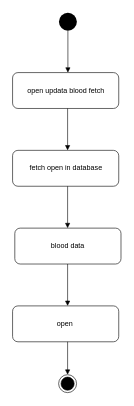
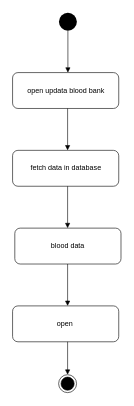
  <mxCell id="0" />
  <mxCell id="1" parent="0" />
  <mxCell id="2" value="" style="ellipse;fillColor=#000000;strokeColor=none;" vertex="1" parent="1"><mxGeometry x="98" y="20" width="30" height="30" as="geometry" /></mxCell>
  <mxCell id="3" value="" style="endArrow=block;endFill=1;endSize=6;html=1;exitX=0.5;exitY=1;exitDx=0;exitDy=0;" edge="1" parent="1" source="2"><mxGeometry width="100" relative="1" as="geometry"><mxPoint x="98" y="200" as="sourcePoint" /><mxPoint x="113" y="120" as="targetPoint" /></mxGeometry></mxCell>
- <mxCell id="4" value="open updata blood fetch" style="shape=ext;rounded=1;html=1;whiteSpace=wrap;" vertex="1" parent="1"><mxGeometry x="20.5" y="120" width="177.5" height="60" as="geometry" /></mxCell>
+ <mxCell id="4" value="open updata blood bank" style="shape=ext;rounded=1;html=1;whiteSpace=wrap;" vertex="1" parent="1"><mxGeometry x="20.5" y="120" width="177.5" height="60" as="geometry" /></mxCell>
  <mxCell id="5" value="" style="endArrow=block;endFill=1;endSize=6;html=1;exitX=0.5;exitY=1;exitDx=0;exitDy=0;" edge="1" parent="1"><mxGeometry width="100" relative="1" as="geometry"><mxPoint x="112.5" y="180" as="sourcePoint" /><mxPoint x="112.5" y="250" as="targetPoint" /></mxGeometry></mxCell>
- <mxCell id="6" value="fetch open in database" style="shape=ext;rounded=1;html=1;whiteSpace=wrap;" vertex="1" parent="1"><mxGeometry x="20.5" y="250" width="177.5" height="60" as="geometry" /></mxCell>
+ <mxCell id="6" value="fetch data in database" style="shape=ext;rounded=1;html=1;whiteSpace=wrap;" vertex="1" parent="1"><mxGeometry x="20.5" y="250" width="177.5" height="60" as="geometry" /></mxCell>
  <mxCell id="7" value="" style="endArrow=block;endFill=1;endSize=6;html=1;exitX=0.5;exitY=1;exitDx=0;exitDy=0;" edge="1" parent="1"><mxGeometry width="100" relative="1" as="geometry"><mxPoint x="112.5" y="310" as="sourcePoint" /><mxPoint x="112.5" y="380" as="targetPoint" /></mxGeometry></mxCell>
  <mxCell id="8" value="blood data" style="shape=ext;rounded=1;html=1;whiteSpace=wrap;" vertex="1" parent="1"><mxGeometry x="24.25" y="380" width="177.5" height="60" as="geometry" /></mxCell>
  <mxCell id="9" value="" style="endArrow=block;endFill=1;endSize=6;html=1;exitX=0.5;exitY=1;exitDx=0;exitDy=0;" edge="1" parent="1"><mxGeometry width="100" relative="1" as="geometry"><mxPoint x="112.5" y="440" as="sourcePoint" /><mxPoint x="112.5" y="510" as="targetPoint" /></mxGeometry></mxCell>
  <mxCell id="10" value="open&amp;nbsp;" style="shape=ext;rounded=1;html=1;whiteSpace=wrap;" vertex="1" parent="1"><mxGeometry x="20.5" y="510" width="177.5" height="60" as="geometry" /></mxCell>
  <mxCell id="11" value="" style="endArrow=block;endFill=1;endSize=6;html=1;exitX=0.5;exitY=1;exitDx=0;exitDy=0;" edge="1" parent="1" target="12"><mxGeometry width="100" relative="1" as="geometry"><mxPoint x="112.5" y="570" as="sourcePoint" /><mxPoint x="112.5" y="640" as="targetPoint" /></mxGeometry></mxCell>
  <mxCell id="12" value="" style="ellipse;html=1;shape=endState;fillColor=#000000;strokeColor=#000000;" vertex="1" parent="1"><mxGeometry x="97.5" y="625" width="30" height="30" as="geometry" /></mxCell>
